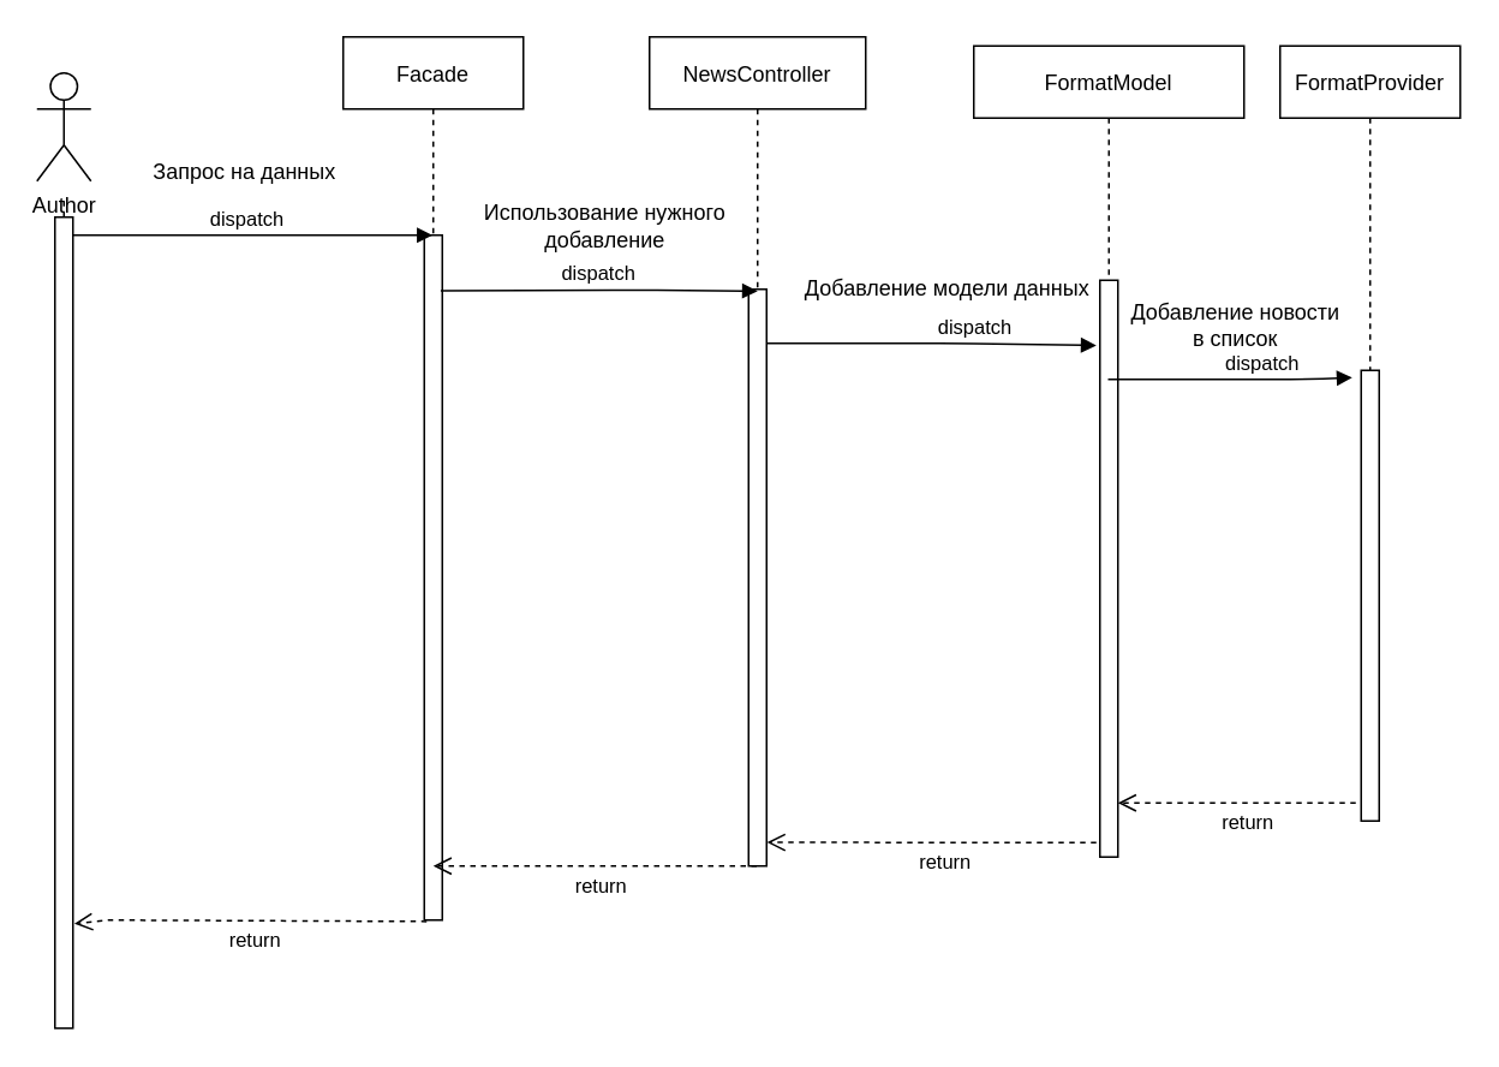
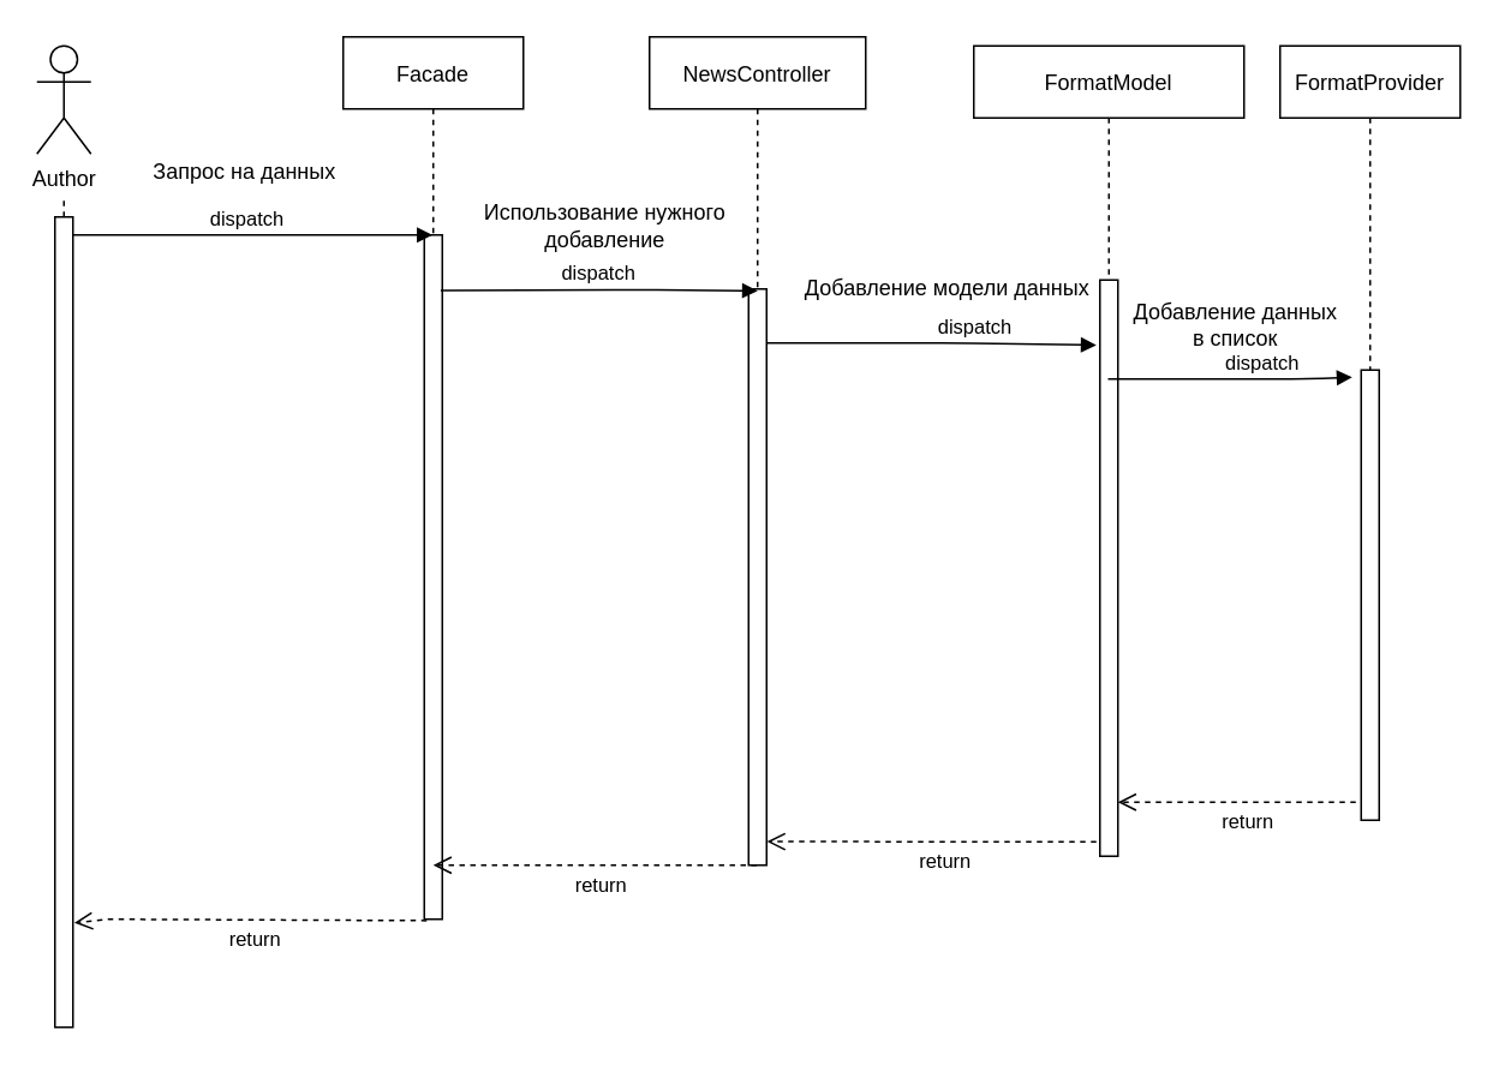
  <mxCell id="0" />
  <mxCell id="1" parent="0" />
  <mxCell id="2" value="" style="endArrow=none;dashed=1;html=1;rounded=0;startArrow=none;" parent="1" source="10" edge="1"><mxGeometry width="50" height="50" relative="1" as="geometry"><mxPoint x="35" y="310" as="sourcePoint" /><mxPoint x="35" y="110" as="targetPoint" /><Array as="points" /></mxGeometry></mxCell>
  <mxCell id="3" value="Facade" style="shape=umlLifeline;perimeter=lifelinePerimeter;container=1;collapsible=0;recursiveResize=0;rounded=0;shadow=0;strokeWidth=1;" parent="1" vertex="1"><mxGeometry x="190" y="20" width="100" height="490" as="geometry" /></mxCell>
  <mxCell id="4" value="" style="points=[];perimeter=orthogonalPerimeter;rounded=0;shadow=0;strokeWidth=1;" parent="3" vertex="1"><mxGeometry x="45" y="110" width="10" height="380" as="geometry" /></mxCell>
- <mxCell id="5" value="Author" style="shape=umlActor;verticalLabelPosition=bottom;verticalAlign=top;html=1;" parent="1" vertex="1"><mxGeometry x="20" y="40" width="30" height="60" as="geometry" /></mxCell>
+ <mxCell id="5" value="Author" style="shape=umlActor;verticalLabelPosition=bottom;verticalAlign=top;html=1;" parent="1" vertex="1"><mxGeometry x="20" y="25" width="30" height="60" as="geometry" /></mxCell>
  <mxCell id="6" value="FormatModel" style="shape=umlLifeline;perimeter=lifelinePerimeter;container=1;collapsible=0;recursiveResize=0;rounded=0;shadow=0;strokeWidth=1;" parent="1" vertex="1"><mxGeometry x="540" y="25" width="150" height="450" as="geometry" /></mxCell>
  <mxCell id="7" value="" style="points=[];perimeter=orthogonalPerimeter;rounded=0;shadow=0;strokeWidth=1;" parent="6" vertex="1"><mxGeometry x="70" y="130" width="10" height="320" as="geometry" /></mxCell>
  <mxCell id="8" value="dispatch" style="verticalAlign=bottom;endArrow=block;shadow=0;strokeWidth=1;" parent="1" target="3" edge="1"><mxGeometry relative="1" as="geometry"><mxPoint x="35" y="130" as="sourcePoint" /><mxPoint x="160" y="110" as="targetPoint" /><Array as="points"><mxPoint x="170" y="130" /></Array></mxGeometry></mxCell>
  <mxCell id="9" value="Запрос на данных" style="text;html=1;align=center;verticalAlign=middle;resizable=0;points=[];autosize=1;strokeColor=none;fillColor=none;" parent="1" vertex="1"><mxGeometry x="65" y="85" width="140" height="20" as="geometry" /></mxCell>
  <mxCell id="10" value="" style="points=[];perimeter=orthogonalPerimeter;rounded=0;shadow=0;strokeWidth=1;" parent="1" vertex="1"><mxGeometry x="30" y="120" width="10" height="450" as="geometry" /></mxCell>
  <mxCell id="11" value="NewsController" style="shape=umlLifeline;perimeter=lifelinePerimeter;container=1;collapsible=0;recursiveResize=0;rounded=0;shadow=0;strokeWidth=1;" parent="1" vertex="1"><mxGeometry x="360" y="20" width="120" height="460" as="geometry" /></mxCell>
  <mxCell id="12" value="" style="points=[];perimeter=orthogonalPerimeter;rounded=0;shadow=0;strokeWidth=1;" parent="11" vertex="1"><mxGeometry x="55" y="140" width="10" height="320" as="geometry" /></mxCell>
  <mxCell id="13" value="dispatch" style="verticalAlign=bottom;endArrow=block;shadow=0;strokeWidth=1;exitX=0.911;exitY=0.081;exitDx=0;exitDy=0;exitPerimeter=0;" parent="1" source="4" edge="1"><mxGeometry relative="1" as="geometry"><mxPoint x="250" y="161" as="sourcePoint" /><mxPoint x="420" y="161" as="targetPoint" /><Array as="points"><mxPoint x="370.89" y="160.5" /></Array></mxGeometry></mxCell>
  <mxCell id="14" value="FormatProvider" style="shape=umlLifeline;perimeter=lifelinePerimeter;container=1;collapsible=0;recursiveResize=0;rounded=0;shadow=0;strokeWidth=1;" parent="1" vertex="1"><mxGeometry x="710" y="25" width="100" height="415" as="geometry" /></mxCell>
  <mxCell id="15" value="" style="points=[];perimeter=orthogonalPerimeter;rounded=0;shadow=0;strokeWidth=1;" parent="14" vertex="1"><mxGeometry x="45" y="180" width="10" height="250" as="geometry" /></mxCell>
  <mxCell id="16" value="Использование нужного&lt;br&gt;добавление" style="text;html=1;align=center;verticalAlign=middle;resizable=0;points=[];autosize=1;strokeColor=none;fillColor=none;" parent="1" vertex="1"><mxGeometry x="260" y="110" width="150" height="30" as="geometry" /></mxCell>
  <mxCell id="17" value="Добавление модели данных" style="text;html=1;align=center;verticalAlign=middle;resizable=0;points=[];autosize=1;strokeColor=none;fillColor=none;" parent="1" vertex="1"><mxGeometry x="430" y="150" width="190" height="20" as="geometry" /></mxCell>
  <mxCell id="18" value="dispatch" style="verticalAlign=bottom;endArrow=block;shadow=0;strokeWidth=1;exitX=1;exitY=0.094;exitDx=0;exitDy=0;exitPerimeter=0;entryX=-0.2;entryY=0.113;entryDx=0;entryDy=0;entryPerimeter=0;" parent="1" source="12" target="7" edge="1"><mxGeometry x="0.263" relative="1" as="geometry"><mxPoint x="650" y="380.5" as="sourcePoint" /><mxPoint x="815" y="380" as="targetPoint" /><Array as="points"><mxPoint x="530" y="190" /></Array><mxPoint as="offset" /></mxGeometry></mxCell>
  <mxCell id="19" value="return" style="html=1;verticalAlign=bottom;endArrow=open;dashed=1;endSize=8;rounded=0;entryX=1.022;entryY=0.959;entryDx=0;entryDy=0;entryPerimeter=0;exitX=-0.2;exitY=0.975;exitDx=0;exitDy=0;exitPerimeter=0;" parent="1" source="7" target="12" edge="1"><mxGeometry x="-0.086" y="20" relative="1" as="geometry"><mxPoint x="580" y="467" as="sourcePoint" /><mxPoint x="430" y="470" as="targetPoint" /><mxPoint as="offset" /><Array as="points" /></mxGeometry></mxCell>
  <mxCell id="20" value="return" style="html=1;verticalAlign=bottom;endArrow=open;dashed=1;endSize=8;rounded=0;" parent="1" edge="1"><mxGeometry x="-0.03" y="20" relative="1" as="geometry"><mxPoint x="419.5" y="480" as="sourcePoint" /><mxPoint x="240" y="480" as="targetPoint" /><Array as="points"><mxPoint x="250" y="480" /></Array><mxPoint as="offset" /></mxGeometry></mxCell>
  <mxCell id="21" value="return" style="html=1;verticalAlign=bottom;endArrow=open;dashed=1;endSize=8;rounded=0;entryX=1.078;entryY=0.871;entryDx=0;entryDy=0;entryPerimeter=0;exitX=0.133;exitY=1.002;exitDx=0;exitDy=0;exitPerimeter=0;" parent="1" source="4" target="10" edge="1"><mxGeometry x="-0.03" y="20" relative="1" as="geometry"><mxPoint x="229.5" y="510" as="sourcePoint" /><mxPoint x="50" y="510" as="targetPoint" /><Array as="points"><mxPoint x="60" y="510" /></Array><mxPoint as="offset" /></mxGeometry></mxCell>
  <mxCell id="22" value="return" style="html=1;verticalAlign=bottom;endArrow=open;dashed=1;endSize=8;rounded=0;exitX=-0.3;exitY=0.96;exitDx=0;exitDy=0;exitPerimeter=0;" parent="1" source="15" edge="1" target="7"><mxGeometry x="-0.091" y="20" relative="1" as="geometry"><mxPoint x="785" y="455" as="sourcePoint" /><mxPoint x="650" y="455" as="targetPoint" /><mxPoint as="offset" /><Array as="points"><mxPoint x="660" y="445" /></Array></mxGeometry></mxCell>
- <mxCell id="23" value="Добавление новости&lt;br&gt;в список" style="text;html=1;align=center;verticalAlign=middle;resizable=0;points=[];autosize=1;strokeColor=none;fillColor=none;" parent="1" vertex="1"><mxGeometry x="620" y="165" width="130" height="30" as="geometry" /></mxCell>
+ <mxCell id="23" value="Добавление данных&lt;br&gt;в список" style="text;html=1;align=center;verticalAlign=middle;resizable=0;points=[];autosize=1;strokeColor=none;fillColor=none;" parent="1" vertex="1"><mxGeometry x="620" y="165" width="130" height="30" as="geometry" /></mxCell>
  <mxCell id="24" value="dispatch" style="verticalAlign=bottom;endArrow=block;shadow=0;strokeWidth=1;entryX=-0.5;entryY=0.016;entryDx=0;entryDy=0;entryPerimeter=0;" parent="1" edge="1" target="15" source="6"><mxGeometry x="0.263" relative="1" as="geometry"><mxPoint x="645" y="210" as="sourcePoint" /><mxPoint x="770" y="210" as="targetPoint" /><Array as="points"><mxPoint x="725.89" y="210" /></Array><mxPoint as="offset" /></mxGeometry></mxCell>
